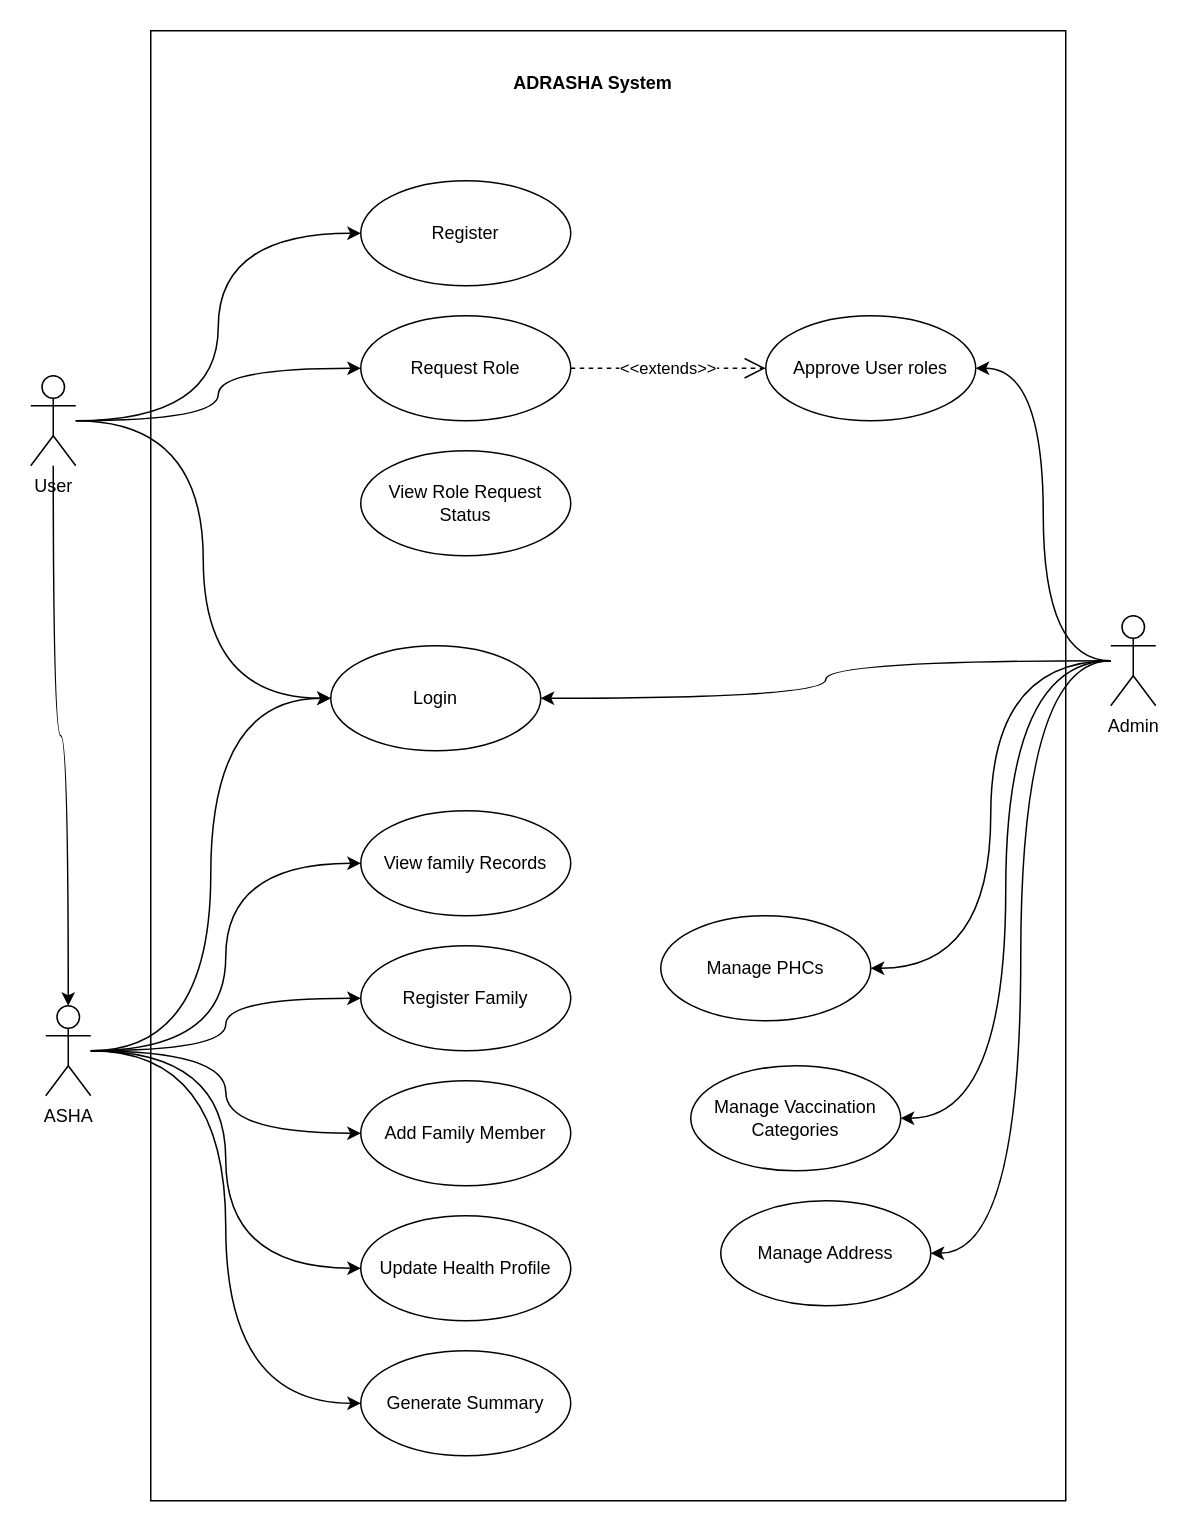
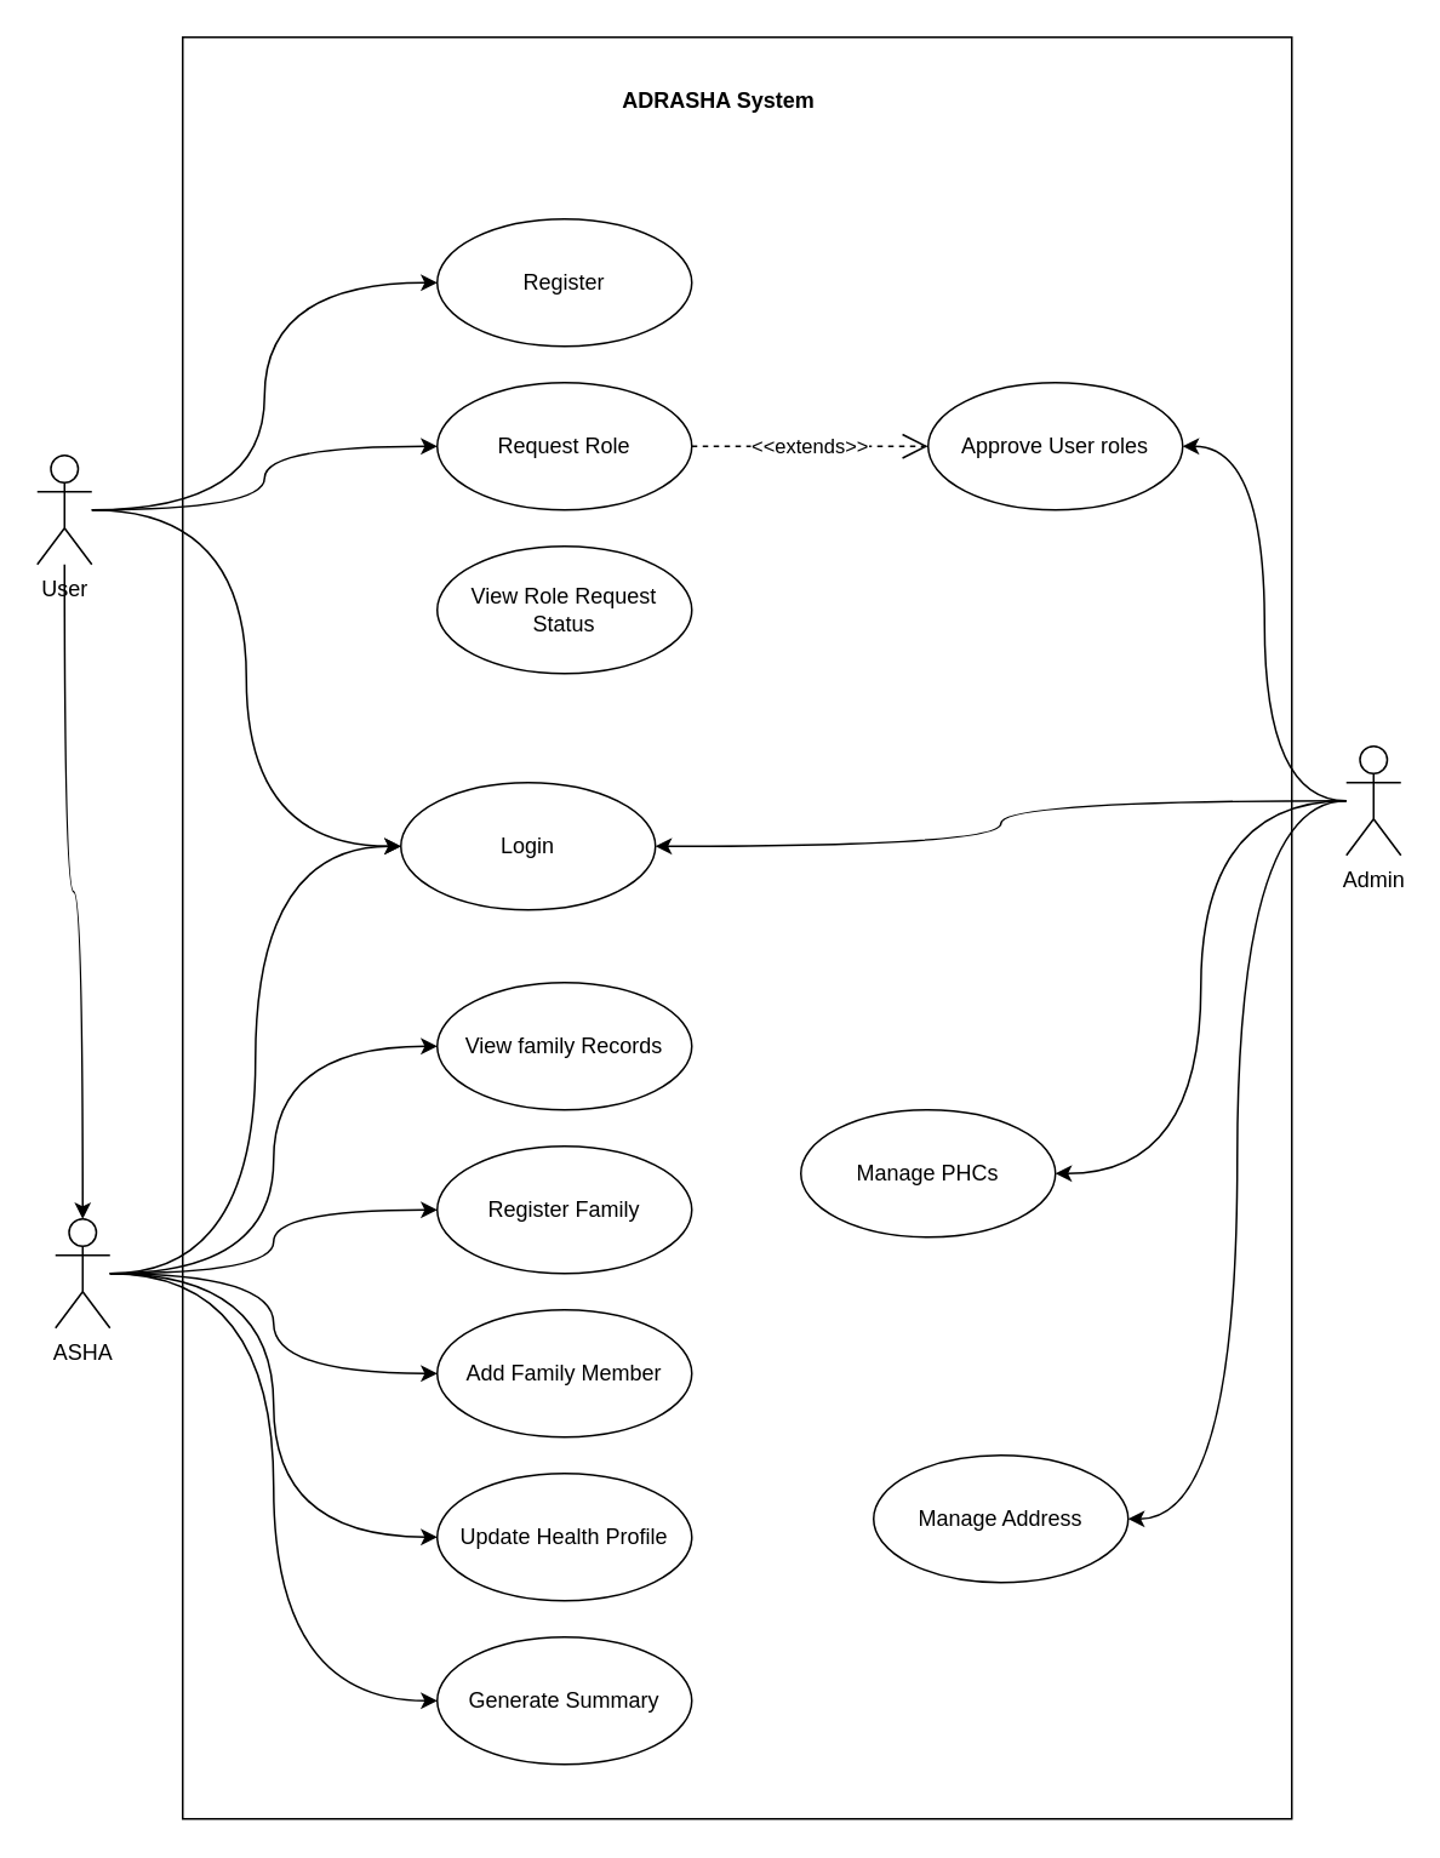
  <mxCell id="0" />
  <mxCell id="1" parent="0" />
  <mxCell id="2" value="" style="group;movable=0;resizable=0;rotatable=0;deletable=0;editable=0;locked=1;connectable=0;" vertex="1" connectable="0" parent="1"><mxGeometry x="20" y="20" width="750" height="980" as="geometry" /></mxCell>
  <mxCell id="3" value="" style="rounded=0;whiteSpace=wrap;html=1;" vertex="1" parent="2"><mxGeometry x="80" width="610" height="980" as="geometry" /></mxCell>
  <mxCell id="4" style="edgeStyle=orthogonalEdgeStyle;rounded=0;orthogonalLoop=1;jettySize=auto;html=1;entryX=0;entryY=0.5;entryDx=0;entryDy=0;curved=1;" edge="1" parent="2" source="8" target="9"><mxGeometry relative="1" as="geometry" /></mxCell>
  <mxCell id="5" style="edgeStyle=orthogonalEdgeStyle;rounded=0;orthogonalLoop=1;jettySize=auto;html=1;curved=1;" edge="1" parent="2" source="8" target="10"><mxGeometry relative="1" as="geometry" /></mxCell>
  <mxCell id="6" style="edgeStyle=orthogonalEdgeStyle;rounded=0;orthogonalLoop=1;jettySize=auto;html=1;curved=1;" edge="1" parent="2" source="8" target="29"><mxGeometry relative="1" as="geometry" /></mxCell>
  <mxCell id="7" style="edgeStyle=orthogonalEdgeStyle;rounded=0;orthogonalLoop=1;jettySize=auto;html=1;entryX=0;entryY=0.5;entryDx=0;entryDy=0;curved=1;" edge="1" parent="2" source="8" target="12"><mxGeometry relative="1" as="geometry" /></mxCell>
  <mxCell id="8" value="User" style="shape=umlActor;verticalLabelPosition=bottom;verticalAlign=top;html=1;" vertex="1" parent="2"><mxGeometry y="230" width="30" height="60" as="geometry" /></mxCell>
  <mxCell id="9" value="Register" style="ellipse;whiteSpace=wrap;html=1;" vertex="1" parent="2"><mxGeometry x="220" y="100" width="140" height="70" as="geometry" /></mxCell>
  <mxCell id="10" value="Request Role" style="ellipse;whiteSpace=wrap;html=1;" vertex="1" parent="2"><mxGeometry x="220" y="190" width="140" height="70" as="geometry" /></mxCell>
  <mxCell id="11" value="View Role Request Status" style="ellipse;whiteSpace=wrap;html=1;" vertex="1" parent="2"><mxGeometry x="220" y="280" width="140" height="70" as="geometry" /></mxCell>
  <mxCell id="12" value="Login" style="ellipse;whiteSpace=wrap;html=1;" vertex="1" parent="2"><mxGeometry x="200" y="410" width="140" height="70" as="geometry" /></mxCell>
  <mxCell id="13" value="Approve User roles" style="ellipse;whiteSpace=wrap;html=1;" vertex="1" parent="2"><mxGeometry x="490" y="190" width="140" height="70" as="geometry" /></mxCell>
  <mxCell id="14" value="Manage Address" style="ellipse;whiteSpace=wrap;html=1;" vertex="1" parent="2"><mxGeometry x="460" y="780" width="140" height="70" as="geometry" /></mxCell>
  <mxCell id="15" value="Manage PHCs" style="ellipse;whiteSpace=wrap;html=1;" vertex="1" parent="2"><mxGeometry x="420" y="590" width="140" height="70" as="geometry" /></mxCell>
- <mxCell id="16" value="Manage Vaccination Categories" style="ellipse;whiteSpace=wrap;html=1;" vertex="1" parent="2"><mxGeometry x="440" y="690" width="140" height="70" as="geometry" /></mxCell>
  <mxCell id="17" style="edgeStyle=orthogonalEdgeStyle;rounded=0;orthogonalLoop=1;jettySize=auto;html=1;entryX=1;entryY=0.5;entryDx=0;entryDy=0;curved=1;" edge="1" parent="2" source="22" target="12"><mxGeometry relative="1" as="geometry" /></mxCell>
  <mxCell id="18" style="edgeStyle=orthogonalEdgeStyle;rounded=0;orthogonalLoop=1;jettySize=auto;html=1;entryX=1;entryY=0.5;entryDx=0;entryDy=0;curved=1;" edge="1" parent="2" source="22" target="13"><mxGeometry relative="1" as="geometry" /></mxCell>
  <mxCell id="19" style="edgeStyle=orthogonalEdgeStyle;rounded=0;orthogonalLoop=1;jettySize=auto;html=1;entryX=1;entryY=0.5;entryDx=0;entryDy=0;curved=1;" edge="1" parent="2" source="22" target="15"><mxGeometry relative="1" as="geometry" /></mxCell>
- <mxCell id="20" style="edgeStyle=orthogonalEdgeStyle;rounded=0;orthogonalLoop=1;jettySize=auto;html=1;entryX=1;entryY=0.5;entryDx=0;entryDy=0;curved=1;" edge="1" parent="2" source="22" target="16"><mxGeometry relative="1" as="geometry" /></mxCell>
  <mxCell id="21" style="edgeStyle=orthogonalEdgeStyle;rounded=0;orthogonalLoop=1;jettySize=auto;html=1;entryX=1;entryY=0.5;entryDx=0;entryDy=0;curved=1;" edge="1" parent="2" source="22" target="14"><mxGeometry relative="1" as="geometry" /></mxCell>
  <mxCell id="22" value="Admin" style="shape=umlActor;verticalLabelPosition=bottom;verticalAlign=top;html=1;" vertex="1" parent="2"><mxGeometry x="720" y="390" width="30" height="60" as="geometry" /></mxCell>
  <mxCell id="23" style="edgeStyle=orthogonalEdgeStyle;rounded=0;orthogonalLoop=1;jettySize=auto;html=1;curved=1;entryX=0;entryY=0.5;entryDx=0;entryDy=0;" edge="1" parent="2" source="29" target="33"><mxGeometry relative="1" as="geometry" /></mxCell>
  <mxCell id="24" style="edgeStyle=orthogonalEdgeStyle;rounded=0;orthogonalLoop=1;jettySize=auto;html=1;curved=1;entryX=0;entryY=0.5;entryDx=0;entryDy=0;" edge="1" parent="2" source="29" target="30"><mxGeometry relative="1" as="geometry" /></mxCell>
  <mxCell id="25" style="edgeStyle=orthogonalEdgeStyle;rounded=0;orthogonalLoop=1;jettySize=auto;html=1;entryX=0;entryY=0.5;entryDx=0;entryDy=0;curved=1;" edge="1" parent="2" source="29" target="31"><mxGeometry relative="1" as="geometry" /></mxCell>
  <mxCell id="26" style="edgeStyle=orthogonalEdgeStyle;rounded=0;orthogonalLoop=1;jettySize=auto;html=1;entryX=0;entryY=0.5;entryDx=0;entryDy=0;curved=1;" edge="1" parent="2" source="29" target="32"><mxGeometry relative="1" as="geometry" /></mxCell>
  <mxCell id="27" style="edgeStyle=orthogonalEdgeStyle;rounded=0;orthogonalLoop=1;jettySize=auto;html=1;entryX=0;entryY=0.5;entryDx=0;entryDy=0;curved=1;" edge="1" parent="2" source="29" target="34"><mxGeometry relative="1" as="geometry" /></mxCell>
  <mxCell id="28" style="edgeStyle=orthogonalEdgeStyle;rounded=0;orthogonalLoop=1;jettySize=auto;html=1;entryX=0;entryY=0.5;entryDx=0;entryDy=0;curved=1;" edge="1" parent="2" source="29" target="12"><mxGeometry relative="1" as="geometry" /></mxCell>
  <mxCell id="29" value="ASHA" style="shape=umlActor;verticalLabelPosition=bottom;verticalAlign=top;html=1;" vertex="1" parent="2"><mxGeometry x="10" y="650" width="30" height="60" as="geometry" /></mxCell>
  <mxCell id="30" value="Register Family" style="ellipse;whiteSpace=wrap;html=1;" vertex="1" parent="2"><mxGeometry x="220" y="610" width="140" height="70" as="geometry" /></mxCell>
  <mxCell id="31" value="Add Family Member" style="ellipse;whiteSpace=wrap;html=1;" vertex="1" parent="2"><mxGeometry x="220" y="700" width="140" height="70" as="geometry" /></mxCell>
  <mxCell id="32" value="Update Health Profile" style="ellipse;whiteSpace=wrap;html=1;" vertex="1" parent="2"><mxGeometry x="220" y="790" width="140" height="70" as="geometry" /></mxCell>
  <mxCell id="33" value="View family Records" style="ellipse;whiteSpace=wrap;html=1;" vertex="1" parent="2"><mxGeometry x="220" y="520" width="140" height="70" as="geometry" /></mxCell>
  <mxCell id="34" value="Generate Summary" style="ellipse;whiteSpace=wrap;html=1;" vertex="1" parent="2"><mxGeometry x="220" y="880" width="140" height="70" as="geometry" /></mxCell>
  <mxCell id="35" value="&amp;lt;&amp;lt;extends&amp;gt;&amp;gt;" style="endArrow=open;endSize=12;dashed=1;html=1;rounded=0;exitX=1;exitY=0.5;exitDx=0;exitDy=0;entryX=0;entryY=0.5;entryDx=0;entryDy=0;" edge="1" parent="2" source="10" target="13"><mxGeometry width="160" relative="1" as="geometry"><mxPoint x="410" y="460" as="sourcePoint" /><mxPoint x="570" y="460" as="targetPoint" /></mxGeometry></mxCell>
  <mxCell id="36" value="&lt;b&gt;ADRASHA System&lt;/b&gt;" style="text;html=1;align=center;verticalAlign=middle;whiteSpace=wrap;rounded=0;" vertex="1" parent="2"><mxGeometry x="290" y="20" width="170" height="30" as="geometry" /></mxCell>
